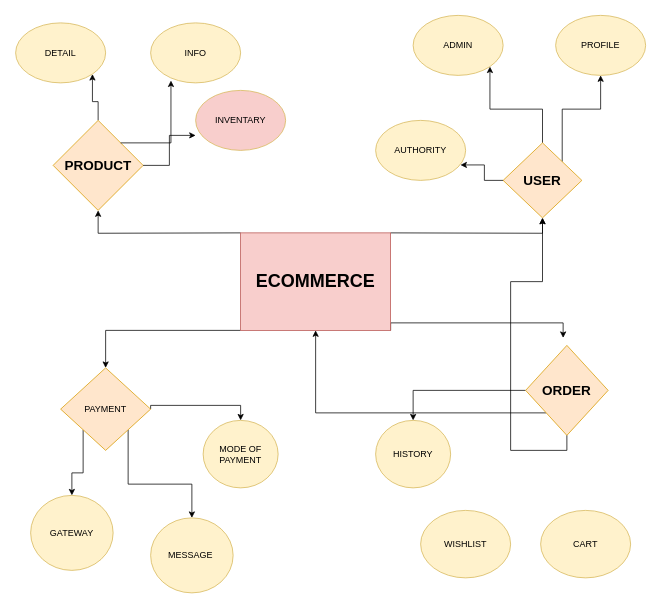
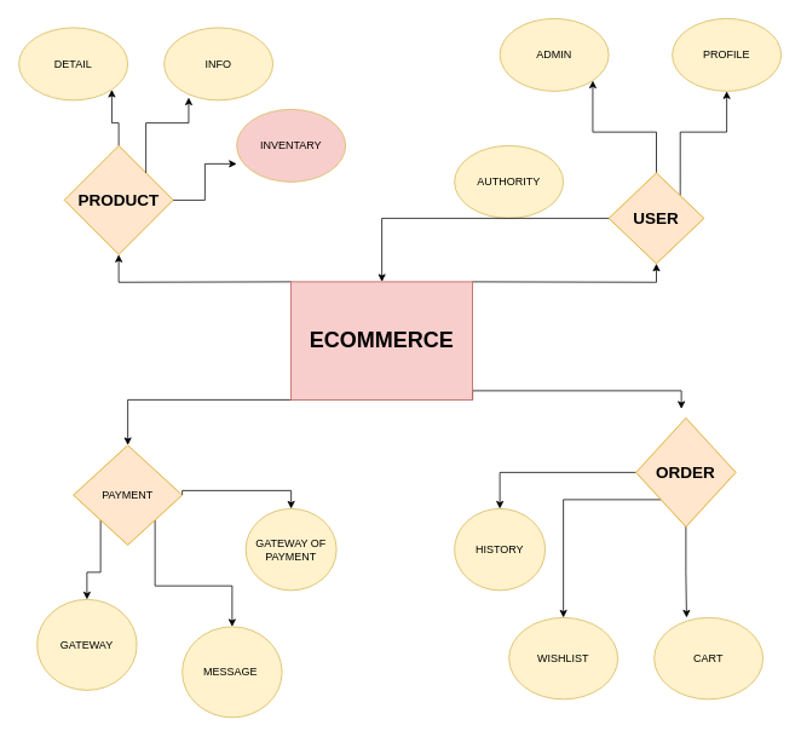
  <mxCell id="0" />
  <mxCell id="1" parent="0" />
  <mxCell id="2" style="edgeStyle=orthogonalEdgeStyle;rounded=0;orthogonalLoop=1;jettySize=auto;html=1;exitX=0;exitY=1;exitDx=0;exitDy=0;entryX=0.5;entryY=0;entryDx=0;entryDy=0;" edge="1" parent="1" source="5" target="9"><mxGeometry relative="1" as="geometry" /></mxCell>
  <mxCell id="3" style="edgeStyle=orthogonalEdgeStyle;rounded=0;orthogonalLoop=1;jettySize=auto;html=1;exitX=1;exitY=1;exitDx=0;exitDy=0;entryX=0.5;entryY=0;entryDx=0;entryDy=0;" edge="1" parent="1" source="5" target="10"><mxGeometry relative="1" as="geometry" /></mxCell>
  <mxCell id="4" style="edgeStyle=orthogonalEdgeStyle;rounded=0;orthogonalLoop=1;jettySize=auto;html=1;exitX=1;exitY=0.5;exitDx=0;exitDy=0;entryX=0.5;entryY=0;entryDx=0;entryDy=0;" edge="1" parent="1" source="5" target="11"><mxGeometry relative="1" as="geometry"><Array as="points"><mxPoint x="200" y="540" /><mxPoint x="320" y="540" /></Array></mxGeometry></mxCell>
  <mxCell id="5" value="PAYMENT" style="rhombus;whiteSpace=wrap;html=1;fillColor=#ffe6cc;strokeColor=#d79b00;" vertex="1" parent="1"><mxGeometry x="80" y="490" width="120" height="110" as="geometry" /></mxCell>
  <mxCell id="6" style="edgeStyle=orthogonalEdgeStyle;rounded=0;orthogonalLoop=1;jettySize=auto;html=1;exitX=0;exitY=0.5;exitDx=0;exitDy=0;entryX=0.5;entryY=0;entryDx=0;entryDy=0;" edge="1" parent="1" source="8" target="12"><mxGeometry relative="1" as="geometry" /></mxCell>
- <mxCell id="7" style="edgeStyle=orthogonalEdgeStyle;rounded=0;orthogonalLoop=1;jettySize=auto;html=1;exitX=0;exitY=1;exitDx=0;exitDy=0;" edge="1" parent="1" source="8" target="34"><mxGeometry relative="1" as="geometry" /></mxCell>
+ <mxCell id="7" style="edgeStyle=orthogonalEdgeStyle;rounded=0;orthogonalLoop=1;jettySize=auto;html=1;exitX=0;exitY=1;exitDx=0;exitDy=0;" edge="1" parent="1" source="8" target="13"><mxGeometry relative="1" as="geometry" /></mxCell>
  <mxCell id="8" value="&lt;h2&gt;ORDER&lt;/h2&gt;" style="rhombus;whiteSpace=wrap;html=1;fillColor=#ffe6cc;strokeColor=#d79b00;" vertex="1" parent="1"><mxGeometry x="700" y="460" width="110" height="120" as="geometry" /></mxCell>
  <mxCell id="9" value="GATEWAY" style="ellipse;whiteSpace=wrap;html=1;fillColor=#fff2cc;strokeColor=#d6b656;" vertex="1" parent="1"><mxGeometry x="40" y="660" width="110" height="100" as="geometry" /></mxCell>
  <mxCell id="10" value="MESSAGE&amp;nbsp;" style="ellipse;whiteSpace=wrap;html=1;fillColor=#fff2cc;strokeColor=#d6b656;" vertex="1" parent="1"><mxGeometry x="200" y="690" width="110" height="100" as="geometry" /></mxCell>
- <mxCell id="11" value="MODE OF PAYMENT" style="ellipse;whiteSpace=wrap;html=1;fillColor=#fff2cc;strokeColor=#d6b656;" vertex="1" parent="1"><mxGeometry x="270" y="560" width="100" height="90" as="geometry" /></mxCell>
+ <mxCell id="11" value="GATEWAY OF PAYMENT" style="ellipse;whiteSpace=wrap;html=1;fillColor=#fff2cc;strokeColor=#d6b656;" vertex="1" parent="1"><mxGeometry x="270" y="560" width="100" height="90" as="geometry" /></mxCell>
  <mxCell id="12" value="HISTORY" style="ellipse;whiteSpace=wrap;html=1;fillColor=#fff2cc;strokeColor=#d6b656;" vertex="1" parent="1"><mxGeometry x="500" y="560" width="100" height="90" as="geometry" /></mxCell>
  <mxCell id="13" value="WISHLIST" style="ellipse;whiteSpace=wrap;html=1;fillColor=#fff2cc;strokeColor=#d6b656;" vertex="1" parent="1"><mxGeometry x="560" y="680" width="120" height="90" as="geometry" /></mxCell>
  <mxCell id="14" value="CART" style="ellipse;whiteSpace=wrap;html=1;fillColor=#fff2cc;strokeColor=#d6b656;" vertex="1" parent="1"><mxGeometry x="720" y="680" width="120" height="90" as="geometry" /></mxCell>
  <mxCell id="15" style="edgeStyle=orthogonalEdgeStyle;rounded=0;orthogonalLoop=1;jettySize=auto;html=1;exitX=0.5;exitY=0;exitDx=0;exitDy=0;entryX=1;entryY=1;entryDx=0;entryDy=0;" edge="1" parent="1" source="16" target="20"><mxGeometry relative="1" as="geometry" /></mxCell>
  <mxCell id="16" value="&lt;h2&gt;PRODUCT&lt;/h2&gt;" style="rhombus;whiteSpace=wrap;html=1;fillColor=#ffe6cc;strokeColor=#d79b00;" vertex="1" parent="1"><mxGeometry x="70" y="160" width="120" height="120" as="geometry" /></mxCell>
  <mxCell id="17" style="edgeStyle=orthogonalEdgeStyle;rounded=0;orthogonalLoop=1;jettySize=auto;html=1;exitX=0.5;exitY=0;exitDx=0;exitDy=0;entryX=1;entryY=1;entryDx=0;entryDy=0;" edge="1" parent="1" source="19" target="24"><mxGeometry relative="1" as="geometry" /></mxCell>
  <mxCell id="18" style="edgeStyle=orthogonalEdgeStyle;rounded=0;orthogonalLoop=1;jettySize=auto;html=1;exitX=1;exitY=0;exitDx=0;exitDy=0;entryX=0.5;entryY=1;entryDx=0;entryDy=0;" edge="1" parent="1" source="19" target="23"><mxGeometry relative="1" as="geometry"><mxPoint x="800" y="140" as="targetPoint" /></mxGeometry></mxCell>
  <mxCell id="19" value="&lt;h2&gt;USER&lt;/h2&gt;" style="rhombus;whiteSpace=wrap;html=1;fillColor=#ffe6cc;strokeColor=#d79b00;" vertex="1" parent="1"><mxGeometry x="670" y="190" width="105" height="100" as="geometry" /></mxCell>
  <mxCell id="20" value="DETAIL" style="ellipse;whiteSpace=wrap;html=1;fillColor=#fff2cc;strokeColor=#d6b656;" vertex="1" parent="1"><mxGeometry y="30" width="120" height="80" as="geometry" x="20" /></mxCell>
- <mxCell id="21" value="INFO" style="ellipse;whiteSpace=wrap;html=1;fillColor=#fff2cc;strokeColor=#d6b656;" vertex="1" parent="1"><mxGeometry x="200" y="30" width="120" height="80" as="geometry" /></mxCell>
+ <mxCell id="21" value="INFO" style="ellipse;whiteSpace=wrap;html=1;fillColor=#fff2cc;strokeColor=#d6b656;" vertex="1" parent="1"><mxGeometry x="180" y="30" width="120" height="80" as="geometry" /></mxCell>
  <mxCell id="22" value="INVENTARY" style="ellipse;whiteSpace=wrap;html=1;fillColor=#f8cecc;strokeColor=#d6b656;" vertex="1" parent="1"><mxGeometry x="260" y="120" width="120" height="80" as="geometry" /></mxCell>
  <mxCell id="23" value="PROFILE" style="ellipse;whiteSpace=wrap;html=1;fillColor=#fff2cc;strokeColor=#d6b656;" vertex="1" parent="1"><mxGeometry x="740" y="20" width="120" height="80" as="geometry" /></mxCell>
  <mxCell id="24" value="ADMIN" style="ellipse;whiteSpace=wrap;html=1;fillColor=#fff2cc;strokeColor=#d6b656;" vertex="1" parent="1"><mxGeometry x="550" y="20" width="120" height="80" as="geometry" /></mxCell>
  <mxCell id="25" value="AUTHORITY" style="ellipse;whiteSpace=wrap;html=1;fillColor=#fff2cc;strokeColor=#d6b656;" vertex="1" parent="1"><mxGeometry x="500" y="160" width="120" height="80" as="geometry" /></mxCell>
- <mxCell id="26" style="edgeStyle=orthogonalEdgeStyle;rounded=0;orthogonalLoop=1;jettySize=auto;html=1;exitX=0.5;exitY=1;exitDx=0;exitDy=0;" edge="1" parent="1" source="8" target="19"><mxGeometry relative="1" as="geometry" /></mxCell>
+ <mxCell id="26" style="edgeStyle=orthogonalEdgeStyle;rounded=0;orthogonalLoop=1;jettySize=auto;html=1;exitX=0.5;exitY=1;exitDx=0;exitDy=0;entryX=0.298;entryY=0;entryDx=0;entryDy=0;entryPerimeter=0;" edge="1" parent="1" source="8" target="14"><mxGeometry relative="1" as="geometry" /></mxCell>
  <mxCell id="27" style="edgeStyle=orthogonalEdgeStyle;rounded=0;orthogonalLoop=1;jettySize=auto;html=1;exitX=1;exitY=0;exitDx=0;exitDy=0;entryX=0.226;entryY=0.961;entryDx=0;entryDy=0;entryPerimeter=0;" edge="1" parent="1" source="16" target="21"><mxGeometry relative="1" as="geometry" /></mxCell>
  <mxCell id="28" style="edgeStyle=orthogonalEdgeStyle;rounded=0;orthogonalLoop=1;jettySize=auto;html=1;exitX=1;exitY=0.5;exitDx=0;exitDy=0;entryX=0;entryY=0.75;entryDx=0;entryDy=0;entryPerimeter=0;" edge="1" parent="1" source="16" target="22"><mxGeometry relative="1" as="geometry" /></mxCell>
- <mxCell id="29" style="edgeStyle=orthogonalEdgeStyle;rounded=0;orthogonalLoop=1;jettySize=auto;html=1;exitX=0;exitY=0.5;exitDx=0;exitDy=0;entryX=0.943;entryY=0.743;entryDx=0;entryDy=0;entryPerimeter=0;" edge="1" parent="1" source="19" target="25"><mxGeometry relative="1" as="geometry" /></mxCell>
+ <mxCell id="29" style="edgeStyle=orthogonalEdgeStyle;rounded=0;orthogonalLoop=1;jettySize=auto;html=1;exitX=0;exitY=0.5;exitDx=0;exitDy=0;" edge="1" parent="1" source="19" target="34"><mxGeometry relative="1" as="geometry" /></mxCell>
  <mxCell id="30" style="edgeStyle=orthogonalEdgeStyle;rounded=0;orthogonalLoop=1;jettySize=auto;html=1;entryX=0.5;entryY=1;entryDx=0;entryDy=0;" edge="1" parent="1" target="16"><mxGeometry relative="1" as="geometry"><mxPoint x="320" y="310" as="sourcePoint" /></mxGeometry></mxCell>
  <mxCell id="31" style="edgeStyle=orthogonalEdgeStyle;rounded=0;orthogonalLoop=1;jettySize=auto;html=1;exitX=0;exitY=1;exitDx=0;exitDy=0;entryX=0.5;entryY=0;entryDx=0;entryDy=0;" edge="1" parent="1" source="34" target="5"><mxGeometry relative="1" as="geometry"><Array as="points"><mxPoint x="140" y="440" /></Array></mxGeometry></mxCell>
  <mxCell id="32" style="edgeStyle=orthogonalEdgeStyle;rounded=0;orthogonalLoop=1;jettySize=auto;html=1;entryX=0.5;entryY=1;entryDx=0;entryDy=0;" edge="1" parent="1" target="19"><mxGeometry relative="1" as="geometry"><mxPoint x="520" y="310" as="sourcePoint" /></mxGeometry></mxCell>
  <mxCell id="33" style="edgeStyle=orthogonalEdgeStyle;rounded=0;orthogonalLoop=1;jettySize=auto;html=1;" edge="1" parent="1"><mxGeometry relative="1" as="geometry"><mxPoint x="750" y="450" as="targetPoint" /><mxPoint x="520" y="440" as="sourcePoint" /><Array as="points"><mxPoint x="520" y="430" /><mxPoint x="750" y="430" /></Array></mxGeometry></mxCell>
  <mxCell id="34" value="&lt;h1&gt;ECOMMERCE&lt;/h1&gt;" style="rounded=0;whiteSpace=wrap;html=1;fillColor=#f8cecc;strokeColor=#b85450;" vertex="1" parent="1"><mxGeometry x="320" y="310" width="200" height="130" as="geometry" /></mxCell>
